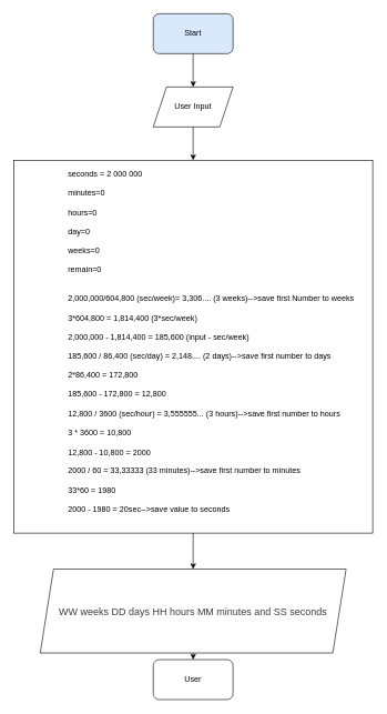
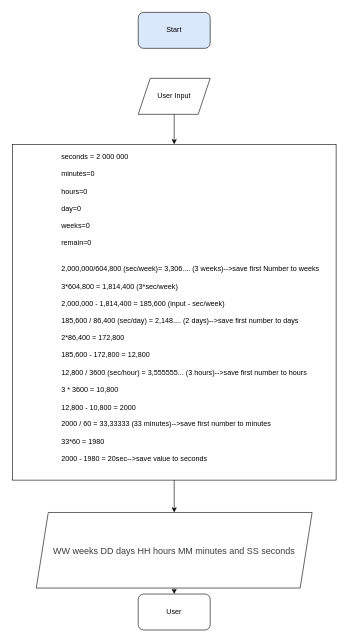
  <mxCell id="0" />
  <mxCell id="1" parent="0" />
  <mxCell id="2" value="Start" style="rounded=1;whiteSpace=wrap;html=1;fillColor=#dae8fc;" vertex="1" parent="1"><mxGeometry x="230" width="120" height="60" as="geometry" y="20" /></mxCell>
- <mxCell id="3" value="" style="endArrow=classic;html=1;exitX=0.5;exitY=1;exitDx=0;exitDy=0;" edge="1" parent="1" source="2" target="4"><mxGeometry width="50" height="50" relative="1" as="geometry"><mxPoint x="520" y="250" as="sourcePoint" /><mxPoint x="290" y="130" as="targetPoint" /></mxGeometry></mxCell>
  <mxCell id="4" value="User Input" style="shape=parallelogram;perimeter=parallelogramPerimeter;whiteSpace=wrap;html=1;fixedSize=1;" vertex="1" parent="1"><mxGeometry x="230" y="130" width="120" height="60" as="geometry" /></mxCell>
  <mxCell id="5" value="" style="endArrow=classic;html=1;exitX=0.5;exitY=1;exitDx=0;exitDy=0;" edge="1" parent="1" source="4" target="6"><mxGeometry width="50" height="50" relative="1" as="geometry"><mxPoint x="520" y="250" as="sourcePoint" /><mxPoint x="290" y="220" as="targetPoint" /></mxGeometry></mxCell>
  <mxCell id="6" value="&lt;blockquote style=&quot;margin: 0 0 0 40px ; border: none ; padding: 0px&quot;&gt;&lt;blockquote style=&quot;margin: 0 0 0 40px ; border: none ; padding: 0px&quot;&gt;&lt;div&gt;seconds = 2 000 000&lt;/div&gt;&lt;div&gt;&lt;br&gt;&lt;/div&gt;&lt;div&gt;minutes=0&lt;/div&gt;&lt;div&gt;&lt;br&gt;&lt;/div&gt;&lt;div&gt;hours=0&lt;/div&gt;&lt;div&gt;&lt;br&gt;&lt;/div&gt;&lt;div&gt;day=0&lt;/div&gt;&lt;div&gt;&lt;br&gt;&lt;/div&gt;&lt;div&gt;weeks=0&lt;/div&gt;&lt;/blockquote&gt;&lt;blockquote style=&quot;margin: 0 0 0 40px ; border: none ; padding: 0px&quot;&gt;&lt;div&gt;&lt;br&gt;&lt;/div&gt;&lt;/blockquote&gt;&lt;blockquote style=&quot;margin: 0 0 0 40px ; border: none ; padding: 0px&quot;&gt;&lt;div&gt;remain=0&lt;/div&gt;&lt;div&gt;&lt;br&gt;&lt;/div&gt;&lt;/blockquote&gt;&lt;blockquote style=&quot;margin: 0 0 0 40px ; border: none ; padding: 0px&quot;&gt;&lt;div&gt;&lt;br&gt;&lt;/div&gt;&lt;/blockquote&gt;&lt;blockquote style=&quot;margin: 0 0 0 40px ; border: none ; padding: 0px&quot;&gt;&lt;div&gt;2,000,000/604,800 (sec/week)= 3,306.... (3 weeks)--&amp;gt;save first Number to weeks&lt;/div&gt;&lt;/blockquote&gt;&lt;blockquote style=&quot;margin: 0 0 0 40px ; border: none ; padding: 0px&quot;&gt;&lt;div&gt;&lt;br&gt;&lt;/div&gt;&lt;/blockquote&gt;&lt;blockquote style=&quot;margin: 0 0 0 40px ; border: none ; padding: 0px&quot;&gt;&lt;div&gt;3*604,800 = 1,814,400 (3*sec/week)&lt;/div&gt;&lt;/blockquote&gt;&lt;blockquote style=&quot;margin: 0 0 0 40px ; border: none ; padding: 0px&quot;&gt;&lt;div&gt;&lt;br&gt;&lt;/div&gt;&lt;/blockquote&gt;&lt;blockquote style=&quot;margin: 0 0 0 40px ; border: none ; padding: 0px&quot;&gt;&lt;div&gt;2,000,000 - 1,814,400 = 185,600 (input - sec/week)&lt;/div&gt;&lt;/blockquote&gt;&lt;blockquote style=&quot;margin: 0 0 0 40px ; border: none ; padding: 0px&quot;&gt;&lt;div&gt;&lt;br&gt;&lt;/div&gt;&lt;/blockquote&gt;&lt;blockquote style=&quot;margin: 0 0 0 40px ; border: none ; padding: 0px&quot;&gt;&lt;div&gt;185,600 / 86,400 (sec/day) = 2,148.... (2 days)--&amp;gt;save first number to days&lt;/div&gt;&lt;/blockquote&gt;&lt;blockquote style=&quot;margin: 0 0 0 40px ; border: none ; padding: 0px&quot;&gt;&lt;div&gt;&lt;br&gt;&lt;/div&gt;&lt;/blockquote&gt;&lt;blockquote style=&quot;margin: 0 0 0 40px ; border: none ; padding: 0px&quot;&gt;&lt;div&gt;2*86,400 = 172,800&lt;/div&gt;&lt;/blockquote&gt;&lt;blockquote style=&quot;margin: 0 0 0 40px ; border: none ; padding: 0px&quot;&gt;&lt;div&gt;&lt;br&gt;&lt;/div&gt;&lt;/blockquote&gt;&lt;blockquote style=&quot;margin: 0 0 0 40px ; border: none ; padding: 0px&quot;&gt;&lt;div&gt;185,600 - 172,800 = 12,800&lt;/div&gt;&lt;/blockquote&gt;&lt;blockquote style=&quot;margin: 0 0 0 40px ; border: none ; padding: 0px&quot;&gt;&lt;div&gt;&lt;br&gt;&lt;/div&gt;&lt;/blockquote&gt;&lt;blockquote style=&quot;margin: 0 0 0 40px ; border: none ; padding: 0px&quot;&gt;&lt;div&gt;12,800 / 3600 (sec/hour) = 3,555555... (3 hours)--&amp;gt;save first number to hours&lt;/div&gt;&lt;/blockquote&gt;&lt;blockquote style=&quot;margin: 0 0 0 40px ; border: none ; padding: 0px&quot;&gt;&lt;div&gt;&lt;br&gt;&lt;/div&gt;&lt;/blockquote&gt;&lt;blockquote style=&quot;margin: 0 0 0 40px ; border: none ; padding: 0px&quot;&gt;&lt;div&gt;3 * 3600 = 10,800&lt;/div&gt;&lt;/blockquote&gt;&lt;blockquote style=&quot;margin: 0 0 0 40px ; border: none ; padding: 0px&quot;&gt;&lt;div&gt;&lt;br&gt;&lt;/div&gt;&lt;/blockquote&gt;&lt;blockquote style=&quot;margin: 0 0 0 40px ; border: none ; padding: 0px&quot;&gt;&lt;div&gt;12,800 - 10,800 = 2000&lt;/div&gt;&lt;/blockquote&gt;&lt;blockquote style=&quot;margin: 0 0 0 40px ; border: none ; padding: 0px&quot;&gt;&lt;div&gt;&lt;br&gt;&lt;/div&gt;&lt;/blockquote&gt;&lt;blockquote style=&quot;margin: 0 0 0 40px ; border: none ; padding: 0px&quot;&gt;&lt;div&gt;2000 / 60 = 33,33333 (33 minutes)--&amp;gt;save first number to minutes&lt;/div&gt;&lt;/blockquote&gt;&lt;blockquote style=&quot;margin: 0 0 0 40px ; border: none ; padding: 0px&quot;&gt;&lt;div&gt;&lt;br&gt;&lt;/div&gt;&lt;/blockquote&gt;&lt;blockquote style=&quot;margin: 0 0 0 40px ; border: none ; padding: 0px&quot;&gt;&lt;div&gt;33*60 = 1980&lt;/div&gt;&lt;/blockquote&gt;&lt;blockquote style=&quot;margin: 0 0 0 40px ; border: none ; padding: 0px&quot;&gt;&lt;div&gt;&lt;br&gt;&lt;/div&gt;&lt;/blockquote&gt;&lt;blockquote style=&quot;margin: 0 0 0 40px ; border: none ; padding: 0px&quot;&gt;&lt;div&gt;2000 - 1980 = 20sec--&amp;gt;save value to seconds&amp;nbsp;&lt;/div&gt;&lt;/blockquote&gt;&lt;/blockquote&gt;&lt;div&gt;&lt;br&gt;&lt;/div&gt;" style="rounded=0;whiteSpace=wrap;html=1;align=left;" vertex="1" parent="1"><mxGeometry x="20" y="240" width="540" height="560" as="geometry" /></mxCell>
  <mxCell id="7" value="" style="endArrow=classic;html=1;exitX=0.5;exitY=1;exitDx=0;exitDy=0;" edge="1" parent="1" source="6" target="8"><mxGeometry width="50" height="50" relative="1" as="geometry"><mxPoint x="520" y="570" as="sourcePoint" /><mxPoint x="290" y="884" as="targetPoint" /></mxGeometry></mxCell>
  <mxCell id="8" value="&lt;span style=&quot;color: rgb(55 , 58 , 60) ; font-family: , &amp;#34;blinkmacsystemfont&amp;#34; , &amp;#34;segoe ui&amp;#34; , &amp;#34;roboto&amp;#34; , &amp;#34;helvetica neue&amp;#34; , &amp;#34;arial&amp;#34; , sans-serif , &amp;#34;apple color emoji&amp;#34; , &amp;#34;segoe ui emoji&amp;#34; , &amp;#34;segoe ui symbol&amp;#34; ; font-size: 15px ; text-align: left ; background-color: rgb(255 , 255 , 255)&quot;&gt;WW weeks DD days HH hours MM minutes and SS seconds&lt;/span&gt;" style="shape=parallelogram;perimeter=parallelogramPerimeter;whiteSpace=wrap;html=1;fixedSize=1;" vertex="1" parent="1"><mxGeometry x="60" y="854" width="460" height="126" as="geometry" /></mxCell>
  <mxCell id="9" value="" style="endArrow=classic;html=1;exitX=0.5;exitY=1;exitDx=0;exitDy=0;" edge="1" parent="1" source="8" target="10"><mxGeometry width="50" height="50" relative="1" as="geometry"><mxPoint x="520" y="770" as="sourcePoint" /><mxPoint x="290" y="1020" as="targetPoint" /></mxGeometry></mxCell>
  <mxCell id="10" value="User" style="rounded=1;whiteSpace=wrap;html=1;" vertex="1" parent="1"><mxGeometry x="230" y="990" width="120" height="60" as="geometry" /></mxCell>
